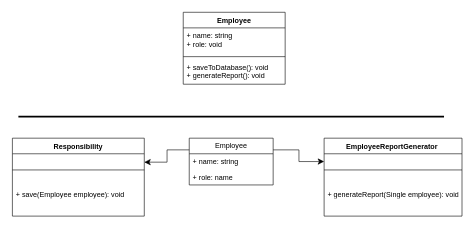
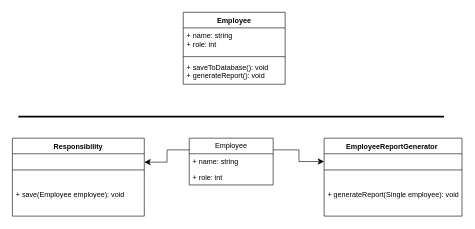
  <mxCell id="0" />
  <mxCell id="1" parent="0" />
  <mxCell id="2" value="Employee" style="swimlane;fontStyle=1;align=center;verticalAlign=top;childLayout=stackLayout;horizontal=1;startSize=26;horizontalStack=0;resizeParent=1;resizeParentMax=0;resizeLast=0;collapsible=1;marginBottom=0;whiteSpace=wrap;html=1;" vertex="1" parent="1"><mxGeometry x="305" y="20" width="170" height="120" as="geometry" /></mxCell>
- <mxCell id="3" value="+ name: string&lt;div&gt;+ role: void&lt;/div&gt;" style="text;strokeColor=none;fillColor=none;align=left;verticalAlign=top;spacingLeft=4;spacingRight=4;overflow=hidden;rotatable=0;points=[[0,0.5],[1,0.5]];portConstraint=eastwest;whiteSpace=wrap;html=1;" vertex="1" parent="2"><mxGeometry y="26" width="170" height="44" as="geometry" /></mxCell>
+ <mxCell id="3" value="+ name: string&lt;div&gt;+ role: int&lt;/div&gt;" style="text;strokeColor=none;fillColor=none;align=left;verticalAlign=top;spacingLeft=4;spacingRight=4;overflow=hidden;rotatable=0;points=[[0,0.5],[1,0.5]];portConstraint=eastwest;whiteSpace=wrap;html=1;" vertex="1" parent="2"><mxGeometry y="26" width="170" height="44" as="geometry" /></mxCell>
  <mxCell id="4" value="" style="line;strokeWidth=1;fillColor=none;align=left;verticalAlign=middle;spacingTop=-1;spacingLeft=3;spacingRight=3;rotatable=0;labelPosition=right;points=[];portConstraint=eastwest;strokeColor=inherit;" vertex="1" parent="2"><mxGeometry y="70" width="170" height="8" as="geometry" /></mxCell>
  <mxCell id="5" value="+ saveToDatabase(): void&lt;div&gt;+ generateReport(): void&lt;/div&gt;" style="text;strokeColor=none;fillColor=none;align=left;verticalAlign=top;spacingLeft=4;spacingRight=4;overflow=hidden;rotatable=0;points=[[0,0.5],[1,0.5]];portConstraint=eastwest;whiteSpace=wrap;html=1;" vertex="1" parent="2"><mxGeometry y="78" width="170" height="42" as="geometry" /></mxCell>
  <mxCell id="6" value="" style="line;strokeWidth=3;fillColor=none;align=left;verticalAlign=middle;spacingTop=-1;spacingLeft=3;spacingRight=3;rotatable=0;labelPosition=right;points=[];portConstraint=eastwest;strokeColor=inherit;" vertex="1" parent="1"><mxGeometry x="30" y="190" width="710" height="8" as="geometry" /></mxCell>
  <mxCell id="7" value="Employee" style="swimlane;fontStyle=0;childLayout=stackLayout;horizontal=1;startSize=26;fillColor=none;horizontalStack=0;resizeParent=1;resizeParentMax=0;resizeLast=0;collapsible=1;marginBottom=0;whiteSpace=wrap;html=1;" vertex="1" parent="1"><mxGeometry x="315" y="230" width="140" height="78" as="geometry" /></mxCell>
  <mxCell id="8" value="+ name: string" style="text;strokeColor=none;fillColor=none;align=left;verticalAlign=top;spacingLeft=4;spacingRight=4;overflow=hidden;rotatable=0;points=[[0,0.5],[1,0.5]];portConstraint=eastwest;whiteSpace=wrap;html=1;" vertex="1" parent="7"><mxGeometry y="26" width="140" height="26" as="geometry" /></mxCell>
- <mxCell id="9" value="+ role: name" style="text;strokeColor=none;fillColor=none;align=left;verticalAlign=top;spacingLeft=4;spacingRight=4;overflow=hidden;rotatable=0;points=[[0,0.5],[1,0.5]];portConstraint=eastwest;whiteSpace=wrap;html=1;" vertex="1" parent="7"><mxGeometry y="52" width="140" height="26" as="geometry" /></mxCell>
+ <mxCell id="9" value="+ role: int" style="text;strokeColor=none;fillColor=none;align=left;verticalAlign=top;spacingLeft=4;spacingRight=4;overflow=hidden;rotatable=0;points=[[0,0.5],[1,0.5]];portConstraint=eastwest;whiteSpace=wrap;html=1;" vertex="1" parent="7"><mxGeometry y="52" width="140" height="26" as="geometry" /></mxCell>
  <mxCell id="10" value="Responsibility" style="swimlane;fontStyle=1;align=center;verticalAlign=top;childLayout=stackLayout;horizontal=1;startSize=26;horizontalStack=0;resizeParent=1;resizeParentMax=0;resizeLast=0;collapsible=1;marginBottom=0;whiteSpace=wrap;html=1;" vertex="1" parent="1"><mxGeometry x="20" y="230" width="220" height="130" as="geometry" /></mxCell>
  <mxCell id="11" value="" style="line;strokeWidth=1;fillColor=none;align=left;verticalAlign=middle;spacingTop=-1;spacingLeft=3;spacingRight=3;rotatable=0;labelPosition=right;points=[];portConstraint=eastwest;strokeColor=inherit;" vertex="1" parent="10"><mxGeometry y="26" width="220" height="54" as="geometry" /></mxCell>
  <mxCell id="12" value="+ save(Employee employee): void" style="text;strokeColor=none;fillColor=none;align=left;verticalAlign=top;spacingLeft=4;spacingRight=4;overflow=hidden;rotatable=0;points=[[0,0.5],[1,0.5]];portConstraint=eastwest;whiteSpace=wrap;html=1;" vertex="1" parent="10"><mxGeometry y="80" width="220" height="50" as="geometry" /></mxCell>
  <mxCell id="13" value="EmployeeReportGenerator&amp;nbsp;" style="swimlane;fontStyle=1;align=center;verticalAlign=top;childLayout=stackLayout;horizontal=1;startSize=26;horizontalStack=0;resizeParent=1;resizeParentMax=0;resizeLast=0;collapsible=1;marginBottom=0;whiteSpace=wrap;html=1;" vertex="1" parent="1"><mxGeometry x="540" y="230" width="230" height="130" as="geometry" /></mxCell>
  <mxCell id="14" value="" style="line;strokeWidth=1;fillColor=none;align=left;verticalAlign=middle;spacingTop=-1;spacingLeft=3;spacingRight=3;rotatable=0;labelPosition=right;points=[];portConstraint=eastwest;strokeColor=inherit;" vertex="1" parent="13"><mxGeometry y="26" width="230" height="54" as="geometry" /></mxCell>
  <mxCell id="15" value="+ generateReport(Single employee): void" style="text;strokeColor=none;fillColor=none;align=left;verticalAlign=top;spacingLeft=4;spacingRight=4;overflow=hidden;rotatable=0;points=[[0,0.5],[1,0.5]];portConstraint=eastwest;whiteSpace=wrap;html=1;" vertex="1" parent="13"><mxGeometry y="80" width="230" height="50" as="geometry" /></mxCell>
  <mxCell id="16" value="" style="edgeStyle=elbowEdgeStyle;elbow=horizontal;endArrow=classic;html=1;curved=0;rounded=0;endSize=8;startSize=8;exitX=0;exitY=0.25;exitDx=0;exitDy=0;" edge="1" parent="1" source="7"><mxGeometry width="50" height="50" relative="1" as="geometry"><mxPoint x="250" y="430" as="sourcePoint" /><mxPoint x="240" y="270" as="targetPoint" /></mxGeometry></mxCell>
  <mxCell id="17" value="" style="edgeStyle=elbowEdgeStyle;elbow=horizontal;endArrow=classic;html=1;curved=0;rounded=0;endSize=8;startSize=8;exitX=1;exitY=0.25;exitDx=0;exitDy=0;" edge="1" parent="1" source="7"><mxGeometry width="50" height="50" relative="1" as="geometry"><mxPoint x="505" y="336" as="sourcePoint" /><mxPoint x="540" y="269" as="targetPoint" /></mxGeometry></mxCell>
